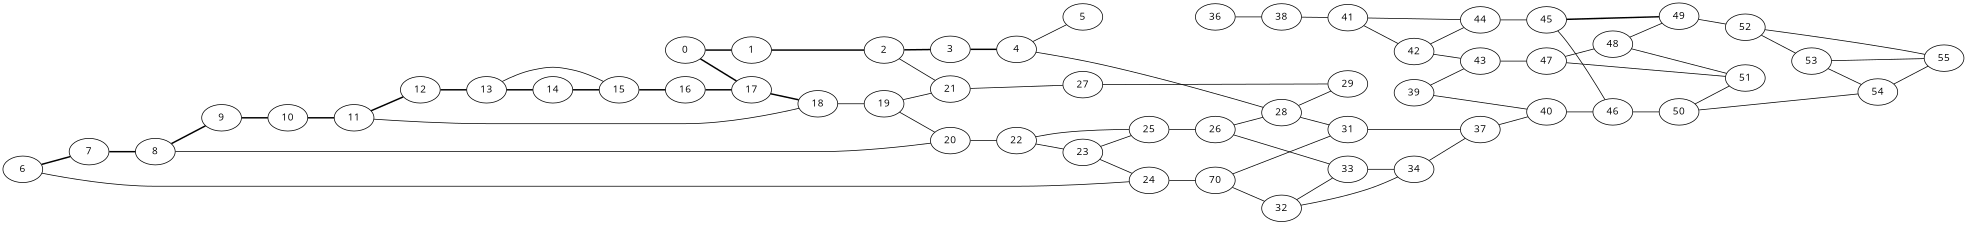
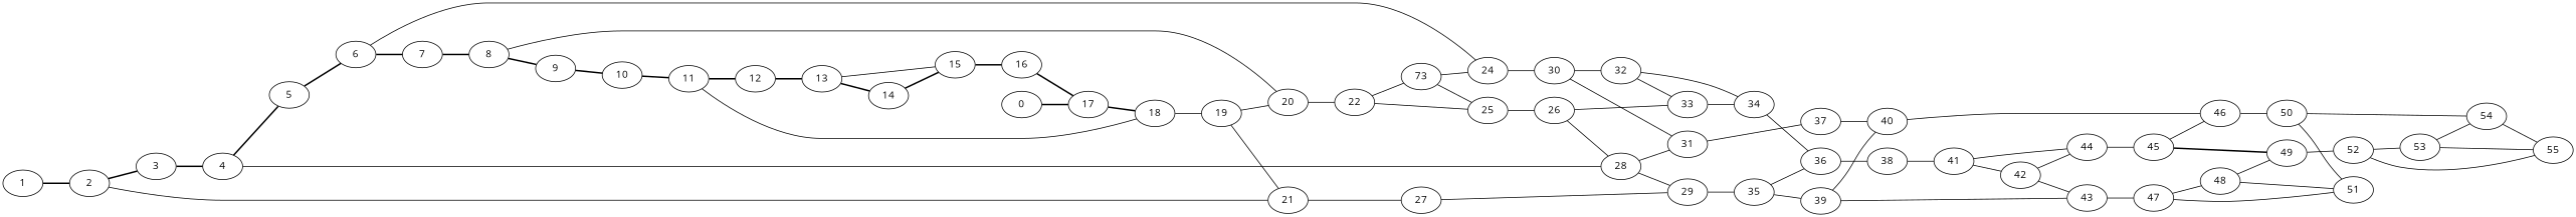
  graph {
    fontname="Open Sans"
    rankdir=LR
    node [fontname="Open Sans"]
    edge [fontname="Open Sans"]
    0
    1
    17
    2
    18
    3
    21
    19
    4
    27
    5
    28
    29
    6
    31
    7
    24
+   35
    37
    8
-   30 [label=70]
+   30
    9
    20
    32
    10
    22
    11
-   23
+   23 [label=73]
    25
    12
    13
    14
    15
    16
    26
    33
    34
    36
    39
    40
    38
    43
    41
    46
    47
    42
    44
    50
    45
    48
    51
    54
    49
    52
    53
    55
-   0 -- 1 [style=bold]
    0 -- 17 [style=bold]
    1 -- 2 [style=bold]
    17 -- 18 [style=bold]
    2 -- 3 [style=bold]
    2 -- 21
    18 -- 19
    3 -- 4 [style=bold]
    21 -- 27
    19 -- 21
    19 -- 20
-   4 -- 5 [style=solid]
+   4 -- 5 [style=bold]
    4 -- 28
    27 -- 29
+   5 -- 6 [style=bold]
    28 -- 29
    28 -- 31
+   29 -- 35
    6 -- 7 [style=bold]
    6 -- 24
    31 -- 37
    7 -- 8 [style=bold]
    24 -- 30
+   35 -- 36
+   35 -- 39
    37 -- 40
    8 -- 9 [style=bold]
    8 -- 20
    30 -- 31
    30 -- 32
    9 -- 10 [style=bold]
    20 -- 22
    32 -- 33
    32 -- 34
    10 -- 11 [style=bold]
    22 -- 23
    22 -- 25
    11 -- 18
    11 -- 12 [style=bold]
    23 -- 24
    23 -- 25
    25 -- 26
    12 -- 13 [style=bold]
    13 -- 14 [style=bold]
    13 -- 15
    14 -- 15 [style=bold]
    15 -- 16 [style=bold]
    16 -- 17 [style=bold]
    26 -- 28
    26 -- 33
    33 -- 34
-   34 -- 37
+   34 -- 36
    36 -- 38
    39 -- 40
    39 -- 43
    40 -- 46
    38 -- 41
    43 -- 47
    41 -- 42
    41 -- 44
    46 -- 50
    47 -- 48
    47 -- 51
    42 -- 43
    42 -- 44
    44 -- 45
    50 -- 51
    50 -- 54
    45 -- 46
    45 -- 49 [style=bold]
    48 -- 51
    48 -- 49
    54 -- 55
    49 -- 52
    52 -- 53
    52 -- 55
    53 -- 54
    53 -- 55
  }
